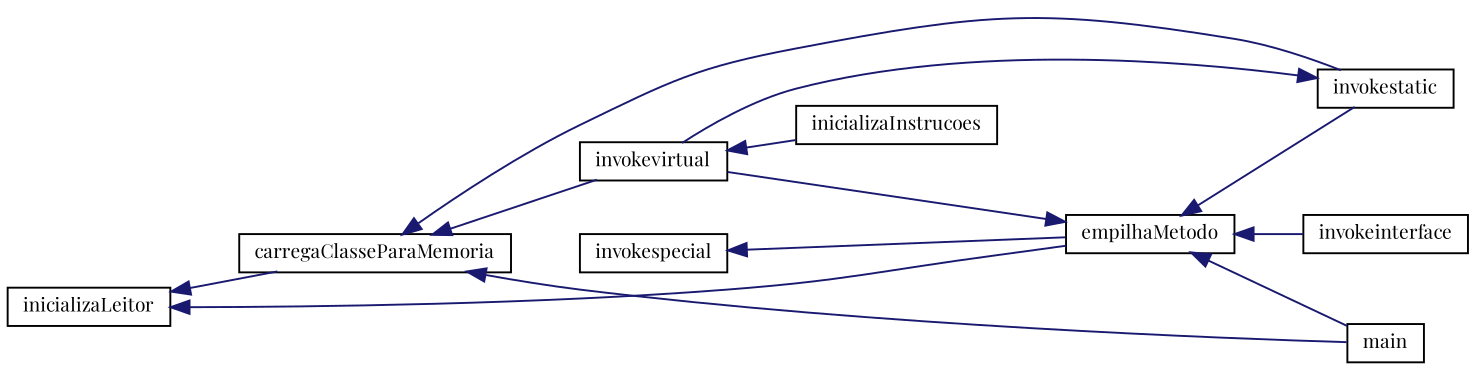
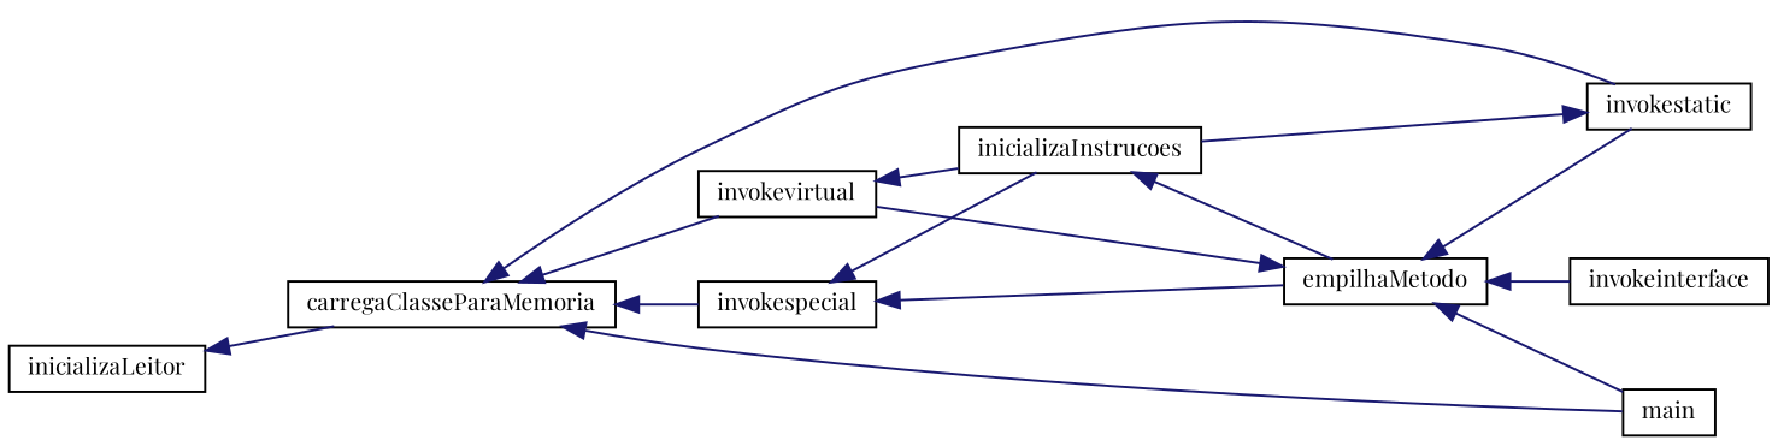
  digraph {
    fontname="Playfair Display"
    rankdir=LR
    node [color=black fillcolor=white fontname="Playfair Display" fontsize=10 shape=record style=filled]
    edge [color=midnightblue dir=back fontname="Playfair Display" fontsize=10 labelfontname=Helvetica labelfontsize=10 style=solid]
    n1 [height=0.2 label=inicializaLeitor width=0.4]
    n2 [height=0.2 label=carregaClasseParaMemoria width=0.4]
    n3 [height=0.2 label=invokevirtual width=0.4]
    n4 [height=0.2 label=invokespecial width=0.4]
    n5 [height=0.2 label=invokestatic width=0.4]
    n6 [height=0.2 label=main width=0.4]
    n7 [height=0.2 label=inicializaInstrucoes width=0.4]
    n8 [height=0.2 label=empilhaMetodo width=0.4]
    n9 [height=0.2 label=invokeinterface width=0.4]
    n1 -> n2
    n2 -> n3
+   n2 -> n4
    n2 -> n5
    n2 -> n6
    n3 -> n7
+   n4 -> n7
    n4 -> n8
-   n5 -> n3
-   n1 -> n8
+   n5 -> n7
+   n7 -> n8
    n8 -> n3
    n8 -> n5
    n8 -> n6
    n8 -> n9
  }
